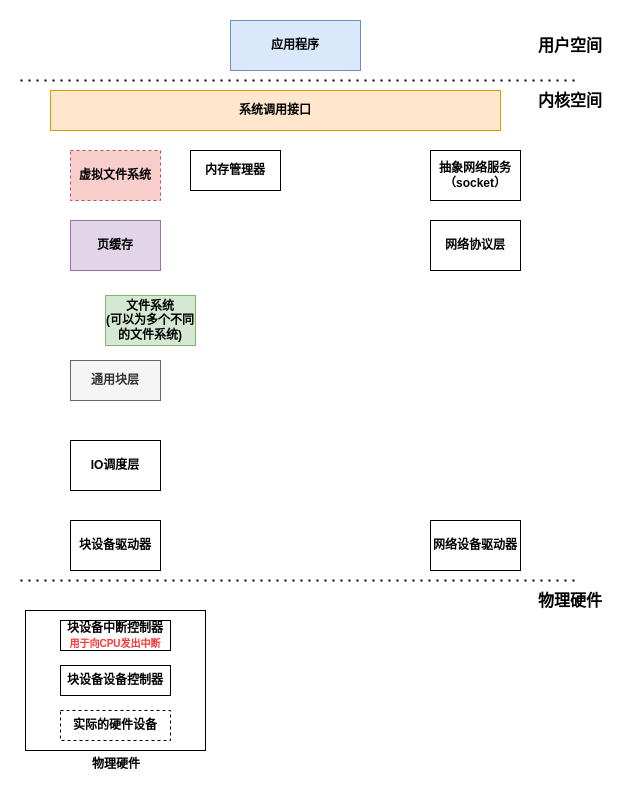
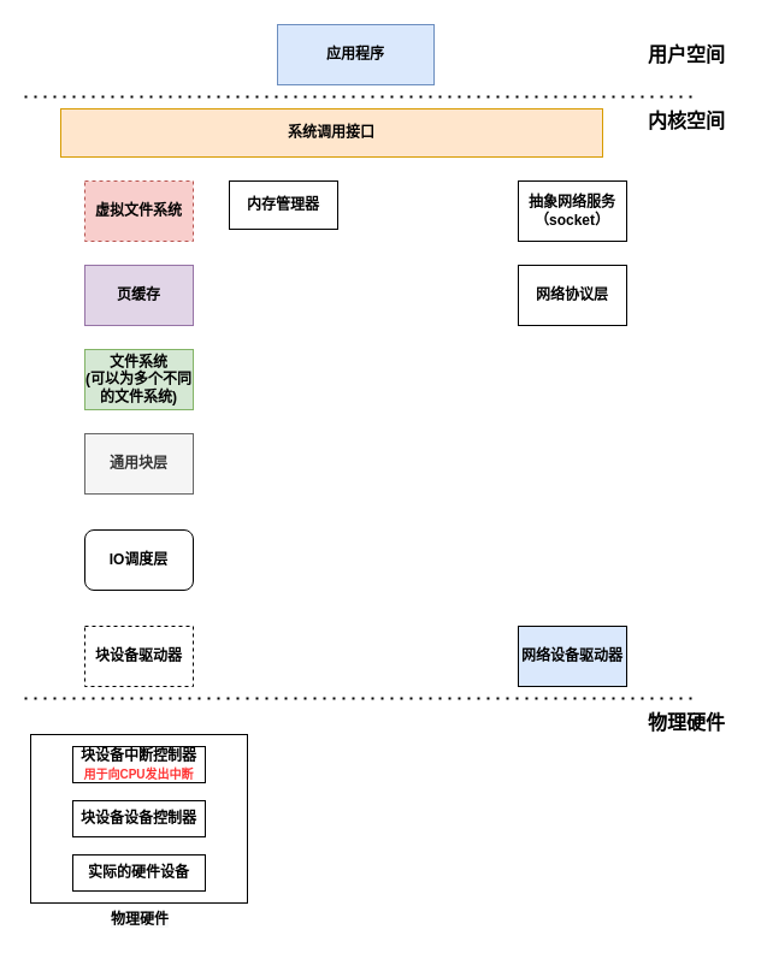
  <mxCell id="0" />
  <mxCell id="1" parent="0" />
  <mxCell id="2" value="" style="endArrow=none;dashed=1;html=1;dashPattern=1 3;strokeWidth=2;" parent="1" edge="1"><mxGeometry width="50" height="50" relative="1" as="geometry"><mxPoint x="20" y="80" as="sourcePoint" /><mxPoint x="580" y="80" as="targetPoint" /></mxGeometry></mxCell>
  <mxCell id="3" value="&lt;b&gt;应用程序&lt;/b&gt;" style="rounded=0;whiteSpace=wrap;html=1;fillColor=#dae8fc;strokeColor=#6c8ebf;" parent="1" vertex="1"><mxGeometry x="230" y="20" width="130" height="50" as="geometry" /></mxCell>
  <mxCell id="4" value="&lt;b&gt;&lt;font style=&quot;font-size: 16px&quot;&gt;用户空间&lt;/font&gt;&lt;/b&gt;" style="text;html=1;strokeColor=none;fillColor=none;align=center;verticalAlign=middle;whiteSpace=wrap;rounded=0;" parent="1" vertex="1"><mxGeometry x="520" y="35" width="100" height="20" as="geometry" /></mxCell>
  <mxCell id="5" value="&lt;b&gt;&lt;font style=&quot;font-size: 16px&quot;&gt;内核空间&lt;/font&gt;&lt;/b&gt;" style="text;html=1;strokeColor=none;fillColor=none;align=center;verticalAlign=middle;whiteSpace=wrap;rounded=0;" parent="1" vertex="1"><mxGeometry x="520" y="90" width="100" height="20" as="geometry" /></mxCell>
  <mxCell id="6" value="&lt;b&gt;系统调用接口&lt;/b&gt;" style="rounded=0;whiteSpace=wrap;html=1;fillColor=#ffe6cc;strokeColor=#d79b00;" parent="1" vertex="1"><mxGeometry x="50" y="90" width="450" height="40" as="geometry" /></mxCell>
  <mxCell id="7" value="&lt;b&gt;虚拟文件系统&lt;/b&gt;" style="rounded=0;whiteSpace=wrap;html=1;fillColor=#f8cecc;strokeColor=#b85450;dashed=1;" parent="1" vertex="1"><mxGeometry x="70" y="150" width="90" height="50" as="geometry" /></mxCell>
  <mxCell id="8" value="&lt;b&gt;内存管理器&lt;/b&gt;" style="rounded=0;whiteSpace=wrap;html=1;" parent="1" vertex="1"><mxGeometry x="190" y="150" width="90" height="40" as="geometry" /></mxCell>
  <mxCell id="9" value="&lt;b&gt;抽象网络服务&lt;br&gt;（socket）&lt;br&gt;&lt;/b&gt;" style="rounded=0;whiteSpace=wrap;html=1;" parent="1" vertex="1"><mxGeometry x="430" y="150" width="90" height="50" as="geometry" /></mxCell>
- <mxCell id="10" value="&lt;b&gt;文件系统&lt;br&gt;(可以为多个不同的文件系统)&lt;br&gt;&lt;/b&gt;" style="rounded=0;whiteSpace=wrap;html=1;fillColor=#d5e8d4;strokeColor=#82b366;" parent="1" vertex="1"><mxGeometry x="105" y="295" width="90" height="50" as="geometry" /></mxCell>
+ <mxCell id="10" value="&lt;b&gt;文件系统&lt;br&gt;(可以为多个不同的文件系统)&lt;br&gt;&lt;/b&gt;" style="rounded=0;whiteSpace=wrap;html=1;fillColor=#d5e8d4;strokeColor=#82b366;" parent="1" vertex="1"><mxGeometry x="70" y="290" width="90" height="50" as="geometry" /></mxCell>
  <mxCell id="11" value="&lt;b&gt;网络协议层&lt;/b&gt;" style="rounded=0;whiteSpace=wrap;html=1;" parent="1" vertex="1"><mxGeometry x="430" y="220" width="90" height="50" as="geometry" /></mxCell>
- <mxCell id="12" value="&lt;b&gt;IO调度层&lt;br&gt;&lt;/b&gt;" style="rounded=0;whiteSpace=wrap;html=1;" parent="1" vertex="1"><mxGeometry x="70" y="440" width="90" height="50" as="geometry" /></mxCell>
- <mxCell id="13" value="&lt;b&gt;块设备驱动器&lt;br&gt;&lt;/b&gt;" style="rounded=0;whiteSpace=wrap;html=1;" parent="1" vertex="1"><mxGeometry x="70" y="520" width="90" height="50" as="geometry" /></mxCell>
+ <mxCell id="12" value="&lt;b&gt;IO调度层&lt;br&gt;&lt;/b&gt;" style="whiteSpace=wrap;html=1;rounded=1;" parent="1" vertex="1"><mxGeometry x="70" y="440" width="90" height="50" as="geometry" /></mxCell>
+ <mxCell id="13" value="&lt;b&gt;块设备驱动器&lt;br&gt;&lt;/b&gt;" style="rounded=0;whiteSpace=wrap;html=1;dashed=1;" parent="1" vertex="1"><mxGeometry x="70" y="520" width="90" height="50" as="geometry" /></mxCell>
  <mxCell id="14" value="" style="endArrow=none;dashed=1;html=1;dashPattern=1 3;strokeWidth=2;" parent="1" edge="1"><mxGeometry width="50" height="50" relative="1" as="geometry"><mxPoint x="20" y="580" as="sourcePoint" /><mxPoint x="580" y="580" as="targetPoint" /></mxGeometry></mxCell>
- <mxCell id="15" value="&lt;b&gt;网络设备驱动器&lt;/b&gt;" style="rounded=0;whiteSpace=wrap;html=1;" parent="1" vertex="1"><mxGeometry x="430" y="520" width="90" height="50" as="geometry" /></mxCell>
+ <mxCell id="15" value="&lt;b&gt;网络设备驱动器&lt;/b&gt;" style="rounded=0;whiteSpace=wrap;html=1;fillColor=#dae8fc;" parent="1" vertex="1"><mxGeometry x="430" y="520" width="90" height="50" as="geometry" /></mxCell>
  <mxCell id="16" value="&lt;b&gt;&lt;font style=&quot;font-size: 16px&quot;&gt;物理硬件&lt;/font&gt;&lt;/b&gt;" style="text;html=1;strokeColor=none;fillColor=none;align=center;verticalAlign=middle;whiteSpace=wrap;rounded=0;" parent="1" vertex="1"><mxGeometry x="520" y="590" width="100" height="20" as="geometry" /></mxCell>
- <mxCell id="17" value="&lt;b&gt;通用块层&lt;br&gt;&lt;/b&gt;" style="rounded=0;whiteSpace=wrap;html=1;fillColor=#f5f5f5;strokeColor=#666666;fontColor=#333333;" parent="1" vertex="1"><mxGeometry x="70" y="360" width="90" height="40" as="geometry" /></mxCell>
+ <mxCell id="17" value="&lt;b&gt;通用块层&lt;br&gt;&lt;/b&gt;" style="rounded=0;whiteSpace=wrap;html=1;fillColor=#f5f5f5;strokeColor=#666666;fontColor=#333333;" parent="1" vertex="1"><mxGeometry x="70" y="360" width="90" height="50" as="geometry" /></mxCell>
  <mxCell id="18" value="&lt;b&gt;页缓存&lt;br&gt;&lt;/b&gt;" style="rounded=0;whiteSpace=wrap;html=1;fillColor=#e1d5e7;strokeColor=#9673a6;" parent="1" vertex="1"><mxGeometry x="70" y="220" width="90" height="50" as="geometry" /></mxCell>
  <mxCell id="19" value="&lt;b&gt;&lt;br&gt;&lt;/b&gt;" style="rounded=0;whiteSpace=wrap;html=1;" parent="1" vertex="1"><mxGeometry x="25" y="610" width="180" height="140" as="geometry" /></mxCell>
  <mxCell id="20" value="&lt;b style=&quot;color: rgb(0 , 0 , 0) ; font-family: &amp;#34;helvetica&amp;#34; ; font-size: 12px ; font-style: normal ; letter-spacing: normal ; text-align: center ; text-indent: 0px ; text-transform: none ; word-spacing: 0px ; background-color: rgb(248 , 249 , 250)&quot;&gt;物理硬件&lt;/b&gt;" style="text;whiteSpace=wrap;html=1;" parent="1" vertex="1"><mxGeometry x="90" y="750" width="100" height="30" as="geometry" /></mxCell>
  <mxCell id="21" value="&lt;b&gt;块设备设备控制器&lt;br&gt;&lt;/b&gt;" style="rounded=0;whiteSpace=wrap;html=1;" parent="1" vertex="1"><mxGeometry x="60" y="665" width="110" height="30" as="geometry" /></mxCell>
- <mxCell id="22" value="&lt;b&gt;实际的硬件设备&lt;br&gt;&lt;/b&gt;" style="rounded=0;whiteSpace=wrap;html=1;dashed=1;" parent="1" vertex="1"><mxGeometry x="60" y="710" width="110" height="30" as="geometry" /></mxCell>
+ <mxCell id="22" value="&lt;b&gt;实际的硬件设备&lt;br&gt;&lt;/b&gt;" style="rounded=0;whiteSpace=wrap;html=1;" parent="1" vertex="1"><mxGeometry x="60" y="710" width="110" height="30" as="geometry" /></mxCell>
  <mxCell id="23" value="&lt;b&gt;块设备中断控制器&lt;br&gt;&lt;font style=&quot;font-size: 10px&quot; color=&quot;#ff3333&quot;&gt;用于向CPU发出中断&lt;/font&gt;&lt;br&gt;&lt;/b&gt;" style="rounded=0;whiteSpace=wrap;html=1;" parent="1" vertex="1"><mxGeometry x="60" y="620" width="110" height="30" as="geometry" /></mxCell>
